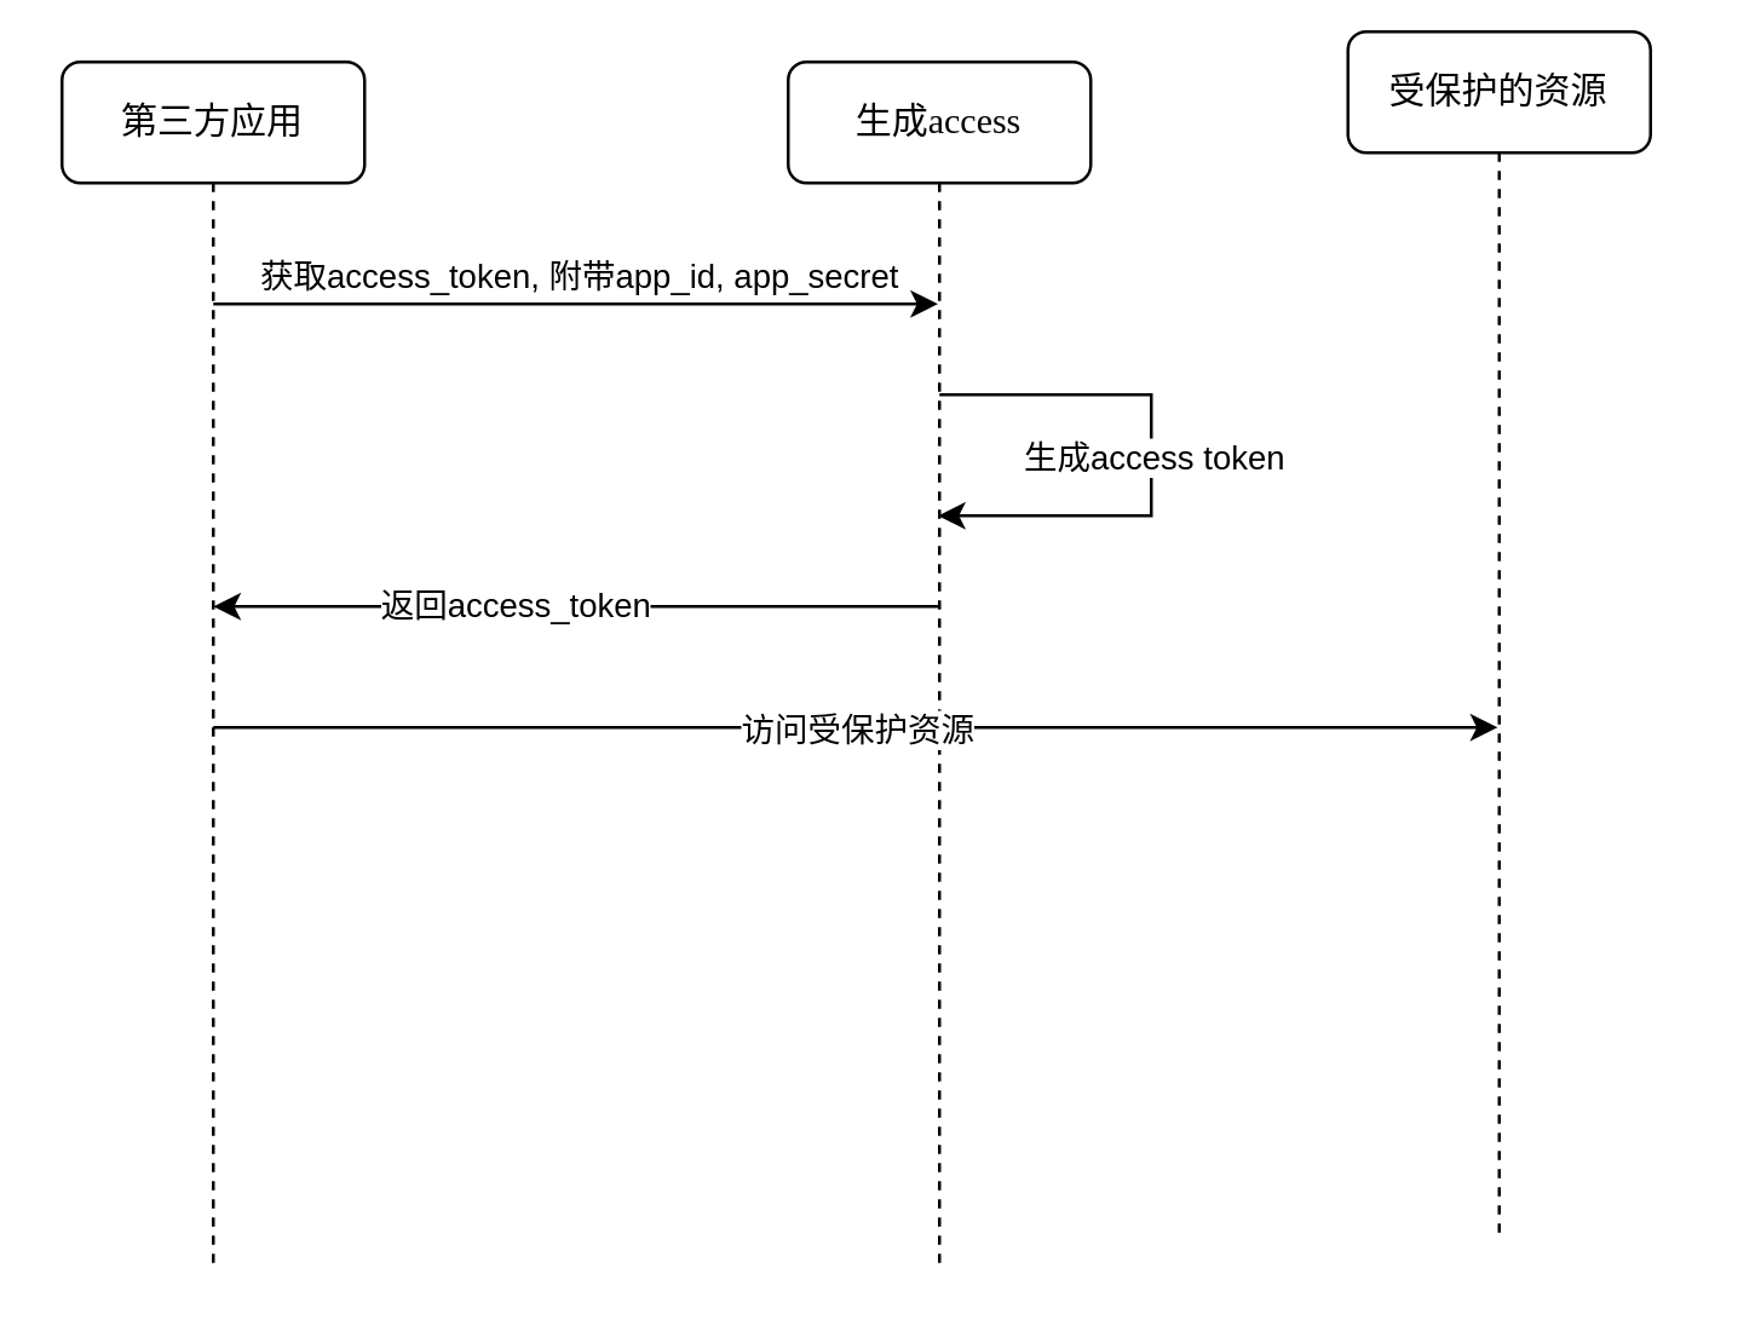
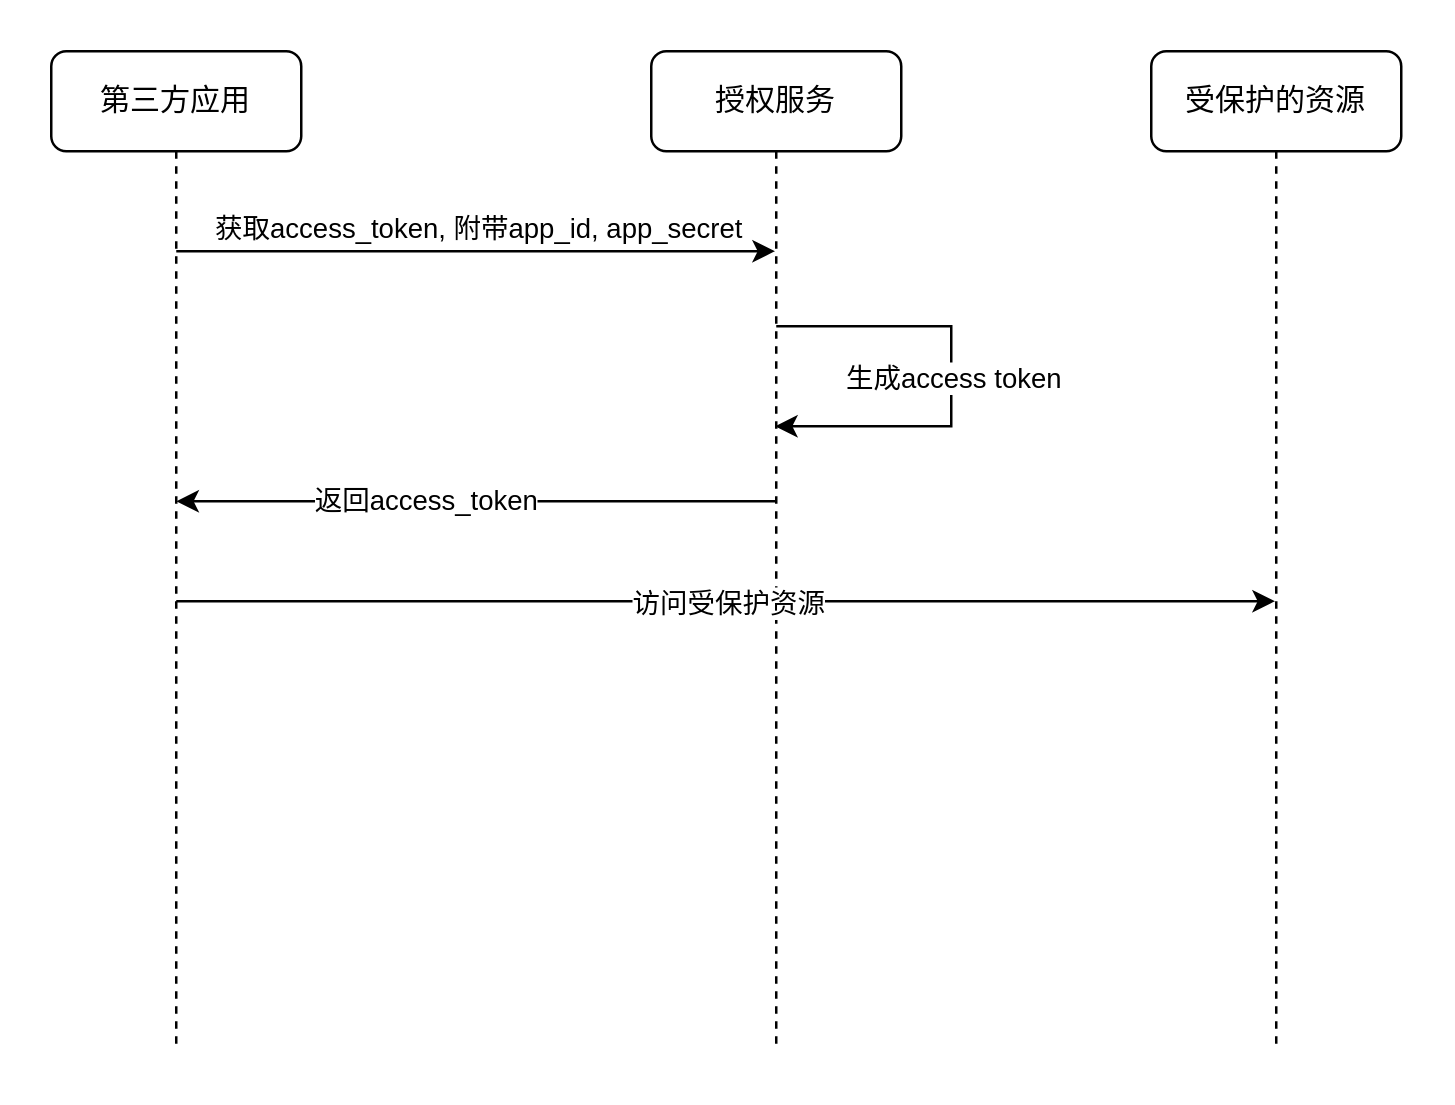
  <mxCell id="0" />
  <mxCell id="1" parent="0" />
  <mxCell id="2" value="第三方应用" style="shape=umlLifeline;perimeter=lifelinePerimeter;whiteSpace=wrap;html=1;container=1;collapsible=0;recursiveResize=0;outlineConnect=0;rounded=1;shadow=0;comic=0;labelBackgroundColor=none;strokeWidth=1;fontFamily=Verdana;fontSize=12;align=center;" parent="1" vertex="1"><mxGeometry x="20" y="20" width="100" height="400" as="geometry" /></mxCell>
- <mxCell id="3" value="生成access" style="shape=umlLifeline;perimeter=lifelinePerimeter;whiteSpace=wrap;html=1;container=1;collapsible=0;recursiveResize=0;outlineConnect=0;rounded=1;shadow=0;comic=0;labelBackgroundColor=none;strokeWidth=1;fontFamily=Verdana;fontSize=12;align=center;" parent="1" vertex="1"><mxGeometry x="260" y="20" width="100" height="400" as="geometry" /></mxCell>
- <mxCell id="4" value="受保护的资源" style="shape=umlLifeline;perimeter=lifelinePerimeter;whiteSpace=wrap;html=1;container=1;collapsible=0;recursiveResize=0;outlineConnect=0;rounded=1;shadow=0;comic=0;labelBackgroundColor=none;strokeWidth=1;fontFamily=Verdana;fontSize=12;align=center;" parent="1" vertex="1"><mxGeometry x="445" y="10" width="100" height="400" as="geometry" /></mxCell>
+ <mxCell id="3" value="授权服务" style="shape=umlLifeline;perimeter=lifelinePerimeter;whiteSpace=wrap;html=1;container=1;collapsible=0;recursiveResize=0;outlineConnect=0;rounded=1;shadow=0;comic=0;labelBackgroundColor=none;strokeWidth=1;fontFamily=Verdana;fontSize=12;align=center;" parent="1" vertex="1"><mxGeometry x="260" y="20" width="100" height="400" as="geometry" /></mxCell>
+ <mxCell id="4" value="受保护的资源" style="shape=umlLifeline;perimeter=lifelinePerimeter;whiteSpace=wrap;html=1;container=1;collapsible=0;recursiveResize=0;outlineConnect=0;rounded=1;shadow=0;comic=0;labelBackgroundColor=none;strokeWidth=1;fontFamily=Verdana;fontSize=12;align=center;" parent="1" vertex="1"><mxGeometry x="460" y="20" width="100" height="400" as="geometry" /></mxCell>
  <mxCell id="5" value="" style="endArrow=classic;html=1;" edge="1" parent="1" target="3"><mxGeometry relative="1" as="geometry"><mxPoint x="70" y="100" as="sourcePoint" /><mxPoint x="170" y="100" as="targetPoint" /></mxGeometry></mxCell>
  <mxCell id="6" value="获取access_token, 附带app_id, app_secret" style="edgeLabel;resizable=0;html=1;align=center;verticalAlign=middle;" connectable="0" vertex="1" parent="5"><mxGeometry relative="1" as="geometry"><mxPoint y="-10" as="offset" /></mxGeometry></mxCell>
  <mxCell id="7" value="" style="endArrow=classic;html=1;edgeStyle=orthogonalEdgeStyle;rounded=0;" edge="1" parent="1" target="3"><mxGeometry relative="1" as="geometry"><mxPoint x="310" y="130" as="sourcePoint" /><mxPoint x="420" y="240" as="targetPoint" /><Array as="points"><mxPoint x="380" y="130" /><mxPoint x="380" y="170" /></Array></mxGeometry></mxCell>
  <mxCell id="8" value="生成access token" style="edgeLabel;resizable=0;html=1;align=center;verticalAlign=middle;" connectable="0" vertex="1" parent="7"><mxGeometry relative="1" as="geometry" /></mxCell>
  <mxCell id="9" value="" style="endArrow=classic;html=1;" edge="1" parent="1"><mxGeometry width="50" height="50" relative="1" as="geometry"><mxPoint x="310" y="200" as="sourcePoint" /><mxPoint x="70" y="200" as="targetPoint" /></mxGeometry></mxCell>
  <mxCell id="10" value="返回access_token" style="edgeLabel;html=1;align=center;verticalAlign=middle;resizable=0;points=[];" vertex="1" connectable="0" parent="9"><mxGeometry x="0.171" y="-1" relative="1" as="geometry"><mxPoint as="offset" /></mxGeometry></mxCell>
  <mxCell id="11" value="" style="endArrow=classic;html=1;" edge="1" parent="1" target="4"><mxGeometry relative="1" as="geometry"><mxPoint x="70" y="240" as="sourcePoint" /><mxPoint x="170" y="240" as="targetPoint" /></mxGeometry></mxCell>
  <mxCell id="12" value="访问受保护资源" style="edgeLabel;resizable=0;html=1;align=center;verticalAlign=middle;" connectable="0" vertex="1" parent="11"><mxGeometry relative="1" as="geometry" /></mxCell>
